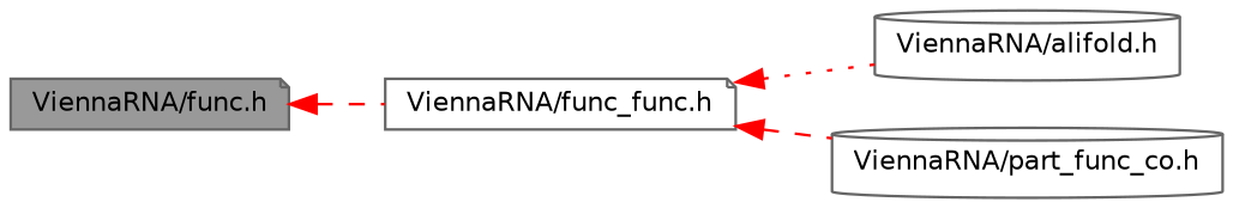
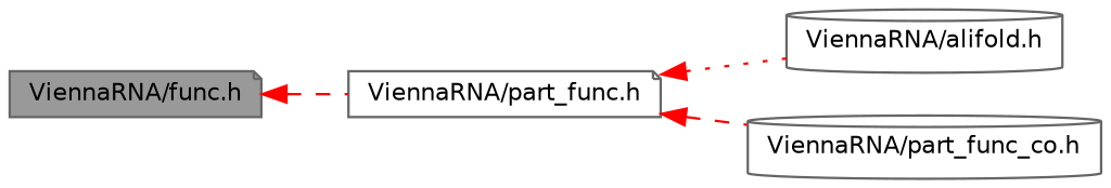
  digraph {
    rankdir=LR
    node [color=grey40 fillcolor=white fontname=Helvetica fontsize=10 shape=note style=filled]
    edge [color=red dir=back fontname=Helvetica fontsize=10 labelfontname=Helvetica labelfontsize=10 style=dashed]
    n1 [color=gray40 fillcolor=grey60 fontcolor=black height=0.2 label="ViennaRNA/func.h" width=0.4]
-   n2 [height=0.2 label="ViennaRNA/func_func.h" width=0.4]
+   n2 [height=0.2 label="ViennaRNA/part_func.h" width=0.4]
    n3 [height=0.2 label="ViennaRNA/alifold.h" shape=cylinder width=0.4]
    n4 [height=0.2 label="ViennaRNA/part_func_co.h" shape=cylinder width=0.4]
    n1 -> n2
    n2 -> n3 [style=dotted]
    n2 -> n4
  }
